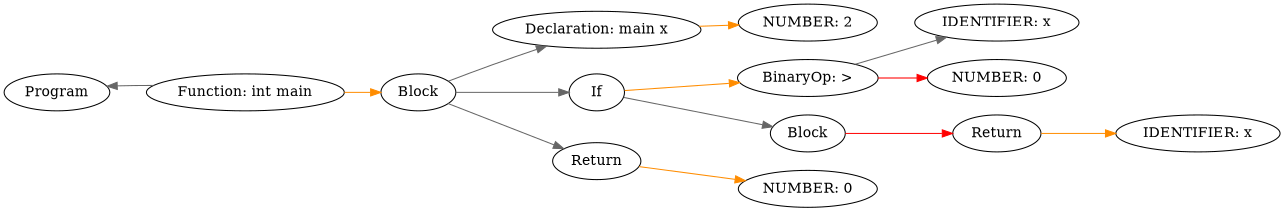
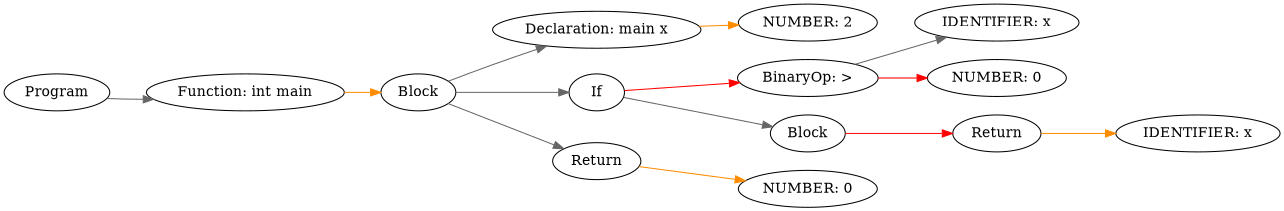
  digraph {
    rankdir=LR
    edge [color=gray40]
    n1 [label=Program]
    n2 [label="Function: int main"]
    n3 [label=Block]
    n4 [label="Declaration: main x"]
    n5 [label=If]
    n6 [label=Return]
    n7 [label="NUMBER: 2"]
    n8 [label="BinaryOp: >"]
    n9 [label=Block]
    n10 [label="NUMBER: 0"]
    n11 [label="IDENTIFIER: x"]
    n12 [label="NUMBER: 0"]
    n13 [label=Return]
    n14 [label="IDENTIFIER: x"]
-   n2 -> n1
+   n1 -> n2
    n2 -> n3 [color=darkorange]
    n3 -> n4
    n3 -> n5
    n3 -> n6
    n4 -> n7 [color=darkorange]
-   n5 -> n8 [color=darkorange]
+   n5 -> n8 [color=red]
    n5 -> n9
    n6 -> n10 [color=darkorange]
    n8 -> n11
    n8 -> n12 [color=red]
    n9 -> n13 [color=red]
    n13 -> n14 [color=darkorange]
  }
